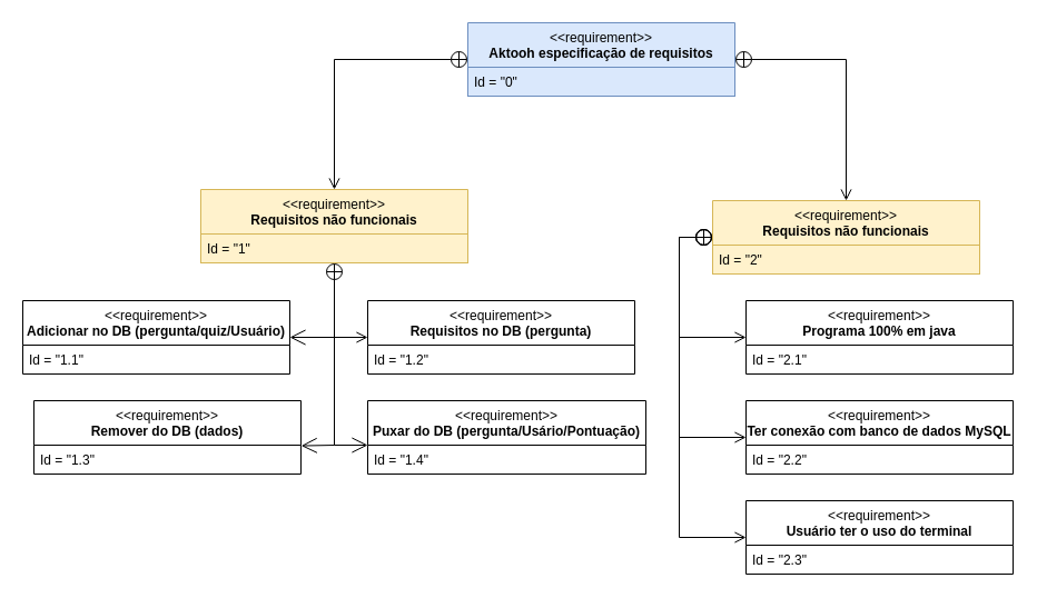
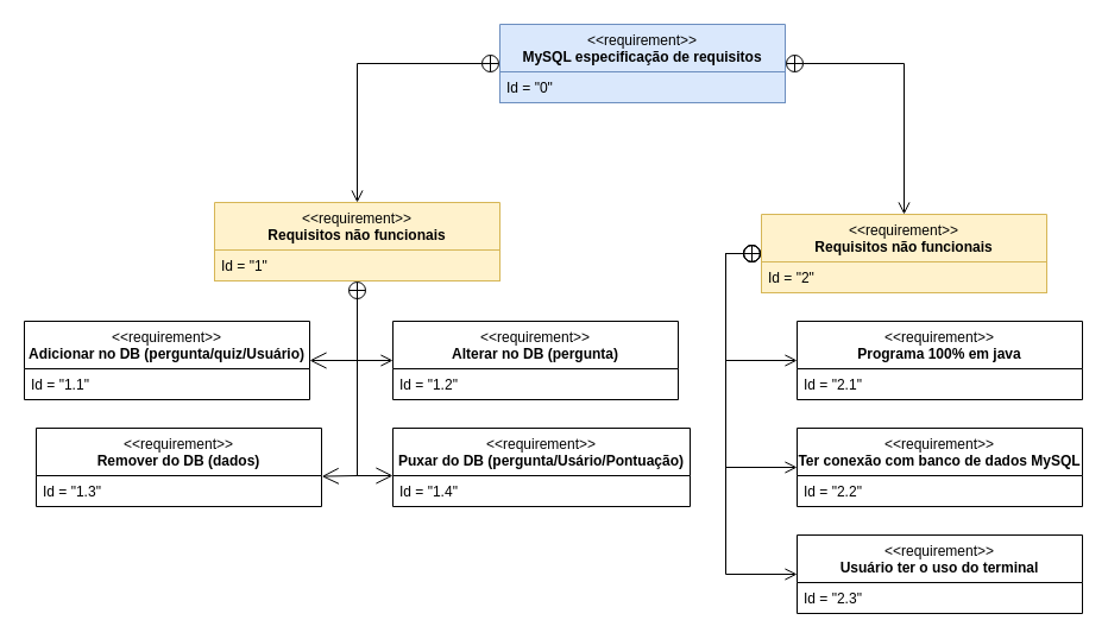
  <mxCell id="0" />
  <mxCell id="1" parent="0" />
- <mxCell id="2" value="&lt;div&gt;&lt;font face=&quot;Arial, sans-serif&quot;&gt;&lt;span style=&quot;font-weight: normal;&quot;&gt;&amp;lt;&amp;lt;requirement&amp;gt;&amp;gt;&lt;/span&gt;&lt;/font&gt;&lt;/div&gt;&lt;b&gt;&lt;span style=&quot;line-height: 115%; font-family: Arial, sans-serif;&quot;&gt;&lt;font style=&quot;font-size: 12px;&quot;&gt;Aktooh especificação de requisitos&lt;/font&gt;&lt;/span&gt;&lt;/b&gt;" style="swimlane;fontStyle=1;align=center;verticalAlign=top;childLayout=stackLayout;horizontal=1;startSize=40;horizontalStack=0;resizeParent=1;resizeParentMax=0;resizeLast=0;collapsible=1;marginBottom=0;whiteSpace=wrap;html=1;fillColor=#dae8fc;strokeColor=#6c8ebf;" vertex="1" parent="1"><mxGeometry x="420" y="20" width="240" height="66" as="geometry" /></mxCell>
+ <mxCell id="2" value="&lt;div&gt;&lt;font face=&quot;Arial, sans-serif&quot;&gt;&lt;span style=&quot;font-weight: normal;&quot;&gt;&amp;lt;&amp;lt;requirement&amp;gt;&amp;gt;&lt;/span&gt;&lt;/font&gt;&lt;/div&gt;&lt;b&gt;&lt;span style=&quot;line-height: 115%; font-family: Arial, sans-serif;&quot;&gt;&lt;font style=&quot;font-size: 12px;&quot;&gt;MySQL especificação de requisitos&lt;/font&gt;&lt;/span&gt;&lt;/b&gt;" style="swimlane;fontStyle=1;align=center;verticalAlign=top;childLayout=stackLayout;horizontal=1;startSize=40;horizontalStack=0;resizeParent=1;resizeParentMax=0;resizeLast=0;collapsible=1;marginBottom=0;whiteSpace=wrap;html=1;fillColor=#dae8fc;strokeColor=#6c8ebf;" vertex="1" parent="1"><mxGeometry x="420" y="20" width="240" height="66" as="geometry" /></mxCell>
  <mxCell id="3" value="Id = &quot;0&quot;" style="text;strokeColor=#6c8ebf;fillColor=#dae8fc;align=left;verticalAlign=top;spacingLeft=4;spacingRight=4;overflow=hidden;rotatable=0;points=[[0,0.5],[1,0.5]];portConstraint=eastwest;whiteSpace=wrap;html=1;" vertex="1" parent="2"><mxGeometry y="40" width="240" height="26" as="geometry" /></mxCell>
  <mxCell id="4" value="" style="endArrow=open;startArrow=circlePlus;endFill=0;startFill=0;endSize=8;html=1;rounded=0;exitX=1;exitY=0.5;exitDx=0;exitDy=0;entryX=0.5;entryY=0;entryDx=0;entryDy=0;" edge="1" parent="1" source="2" target="5"><mxGeometry width="160" relative="1" as="geometry"><mxPoint x="560" y="220" as="sourcePoint" /><mxPoint x="760" y="180" as="targetPoint" /><Array as="points"><mxPoint x="760" y="53" /></Array></mxGeometry></mxCell>
  <mxCell id="5" value="&lt;div&gt;&lt;font face=&quot;Arial, sans-serif&quot;&gt;&lt;span style=&quot;font-weight: normal;&quot;&gt;&amp;lt;&amp;lt;requirement&amp;gt;&amp;gt;&lt;/span&gt;&lt;/font&gt;&lt;/div&gt;&lt;font face=&quot;Arial, sans-serif&quot;&gt;Requisitos não funcionais&lt;/font&gt;" style="swimlane;fontStyle=1;align=center;verticalAlign=top;childLayout=stackLayout;horizontal=1;startSize=40;horizontalStack=0;resizeParent=1;resizeParentMax=0;resizeLast=0;collapsible=1;marginBottom=0;whiteSpace=wrap;html=1;fillColor=#fff2cc;strokeColor=#d6b656;" vertex="1" parent="1"><mxGeometry x="640" y="180" width="240" height="66" as="geometry" /></mxCell>
  <mxCell id="6" value="Id = &quot;2&quot;" style="text;fillColor=#fff2cc;align=left;verticalAlign=top;spacingLeft=4;spacingRight=4;overflow=hidden;rotatable=0;points=[[0,0.5],[1,0.5]];portConstraint=eastwest;whiteSpace=wrap;html=1;strokeColor=#d6b656;" vertex="1" parent="5"><mxGeometry y="40" width="240" height="26" as="geometry" /></mxCell>
  <mxCell id="7" value="" style="endArrow=open;startArrow=circlePlus;endFill=0;startFill=0;endSize=8;html=1;rounded=0;exitX=0;exitY=0.5;exitDx=0;exitDy=0;entryX=0;entryY=0.5;entryDx=0;entryDy=0;" edge="1" parent="1" source="5" target="8"><mxGeometry width="160" relative="1" as="geometry"><mxPoint x="470" y="230" as="sourcePoint" /><mxPoint x="520" y="357" as="targetPoint" /><Array as="points"><mxPoint x="610" y="213" /><mxPoint x="610" y="303" /></Array></mxGeometry></mxCell>
  <mxCell id="8" value="&lt;div&gt;&lt;font face=&quot;Arial, sans-serif&quot;&gt;&lt;span style=&quot;font-weight: normal;&quot;&gt;&amp;lt;&amp;lt;requirement&amp;gt;&amp;gt;&lt;/span&gt;&lt;/font&gt;&lt;/div&gt;&lt;font face=&quot;Arial, sans-serif&quot;&gt;Programa 100% em java&lt;/font&gt;" style="swimlane;fontStyle=1;align=center;verticalAlign=top;childLayout=stackLayout;horizontal=1;startSize=40;horizontalStack=0;resizeParent=1;resizeParentMax=0;resizeLast=0;collapsible=1;marginBottom=0;whiteSpace=wrap;html=1;" vertex="1" parent="1"><mxGeometry x="670" y="270" width="240" height="66" as="geometry" /></mxCell>
  <mxCell id="9" value="Id = &quot;2.1&quot;" style="text;align=left;verticalAlign=top;spacingLeft=4;spacingRight=4;overflow=hidden;rotatable=0;points=[[0,0.5],[1,0.5]];portConstraint=eastwest;whiteSpace=wrap;html=1;" vertex="1" parent="8"><mxGeometry y="40" width="240" height="26" as="geometry" /></mxCell>
  <mxCell id="10" value="&lt;div&gt;&lt;font face=&quot;Arial, sans-serif&quot;&gt;&lt;span style=&quot;font-weight: normal;&quot;&gt;&amp;lt;&amp;lt;requirement&amp;gt;&amp;gt;&lt;/span&gt;&lt;/font&gt;&lt;/div&gt;&lt;font face=&quot;Arial, sans-serif&quot;&gt;Ter conexão com banco de dados MySQL&lt;/font&gt;" style="swimlane;fontStyle=1;align=center;verticalAlign=top;childLayout=stackLayout;horizontal=1;startSize=40;horizontalStack=0;resizeParent=1;resizeParentMax=0;resizeLast=0;collapsible=1;marginBottom=0;whiteSpace=wrap;html=1;" vertex="1" parent="1"><mxGeometry x="670" y="360" width="240" height="66" as="geometry" /></mxCell>
  <mxCell id="11" value="Id = &quot;2.2&quot;" style="text;align=left;verticalAlign=top;spacingLeft=4;spacingRight=4;overflow=hidden;rotatable=0;points=[[0,0.5],[1,0.5]];portConstraint=eastwest;whiteSpace=wrap;html=1;" vertex="1" parent="10"><mxGeometry y="40" width="240" height="26" as="geometry" /></mxCell>
  <mxCell id="12" value="" style="endArrow=open;startArrow=circlePlus;endFill=0;startFill=0;endSize=8;html=1;rounded=0;entryX=0;entryY=0.5;entryDx=0;entryDy=0;exitX=0;exitY=0.5;exitDx=0;exitDy=0;" edge="1" parent="1" source="5" target="10"><mxGeometry width="160" relative="1" as="geometry"><mxPoint x="590" y="210" as="sourcePoint" /><mxPoint x="610" y="370" as="targetPoint" /><Array as="points"><mxPoint x="610" y="213" /><mxPoint x="610" y="290" /><mxPoint x="610" y="393" /></Array></mxGeometry></mxCell>
  <mxCell id="13" value="" style="endArrow=open;startArrow=circlePlus;endFill=0;startFill=0;endSize=8;html=1;rounded=0;exitX=0;exitY=0.5;exitDx=0;exitDy=0;entryX=0.5;entryY=0;entryDx=0;entryDy=0;" edge="1" parent="1" target="14" source="2"><mxGeometry width="160" relative="1" as="geometry"><mxPoint x="350" y="53" as="sourcePoint" /><mxPoint x="400" y="180" as="targetPoint" /><Array as="points"><mxPoint x="300" y="53" /></Array></mxGeometry></mxCell>
  <mxCell id="14" value="&lt;div&gt;&lt;font face=&quot;Arial, sans-serif&quot;&gt;&lt;span style=&quot;font-weight: normal;&quot;&gt;&amp;lt;&amp;lt;requirement&amp;gt;&amp;gt;&lt;/span&gt;&lt;/font&gt;&lt;/div&gt;&lt;font face=&quot;Arial, sans-serif&quot;&gt;Requisitos não funcionais&lt;/font&gt;" style="swimlane;fontStyle=1;align=center;verticalAlign=top;childLayout=stackLayout;horizontal=1;startSize=40;horizontalStack=0;resizeParent=1;resizeParentMax=0;resizeLast=0;collapsible=1;marginBottom=0;whiteSpace=wrap;html=1;fillColor=#fff2cc;strokeColor=#d6b656;" vertex="1" parent="1"><mxGeometry x="180" y="170" width="240" height="66" as="geometry" /></mxCell>
  <mxCell id="15" value="Id = &quot;1&quot;" style="text;fillColor=#fff2cc;align=left;verticalAlign=top;spacingLeft=4;spacingRight=4;overflow=hidden;rotatable=0;points=[[0,0.5],[1,0.5]];portConstraint=eastwest;whiteSpace=wrap;html=1;strokeColor=#d6b656;" vertex="1" parent="14"><mxGeometry y="40" width="240" height="26" as="geometry" /></mxCell>
  <mxCell id="16" value="&lt;div&gt;&lt;font face=&quot;Arial, sans-serif&quot;&gt;&lt;span style=&quot;font-weight: normal;&quot;&gt;&amp;lt;&amp;lt;requirement&amp;gt;&amp;gt;&lt;/span&gt;&lt;/font&gt;&lt;/div&gt;&lt;font face=&quot;Arial, sans-serif&quot;&gt;Adicionar no DB (pergunta/quiz/Usuário)&lt;/font&gt;" style="swimlane;fontStyle=1;align=center;verticalAlign=top;childLayout=stackLayout;horizontal=1;startSize=40;horizontalStack=0;resizeParent=1;resizeParentMax=0;resizeLast=0;collapsible=1;marginBottom=0;whiteSpace=wrap;html=1;" vertex="1" parent="1"><mxGeometry x="20" y="270" width="240" height="66" as="geometry" /></mxCell>
  <mxCell id="17" value="Id = &quot;1.1&quot;" style="text;align=left;verticalAlign=top;spacingLeft=4;spacingRight=4;overflow=hidden;rotatable=0;points=[[0,0.5],[1,0.5]];portConstraint=eastwest;whiteSpace=wrap;html=1;" vertex="1" parent="16"><mxGeometry y="40" width="240" height="26" as="geometry" /></mxCell>
- <mxCell id="18" value="&lt;div&gt;&lt;font face=&quot;Arial, sans-serif&quot;&gt;&lt;span style=&quot;font-weight: normal;&quot;&gt;&amp;lt;&amp;lt;requirement&amp;gt;&amp;gt;&lt;/span&gt;&lt;/font&gt;&lt;/div&gt;&lt;font face=&quot;Arial, sans-serif&quot;&gt;Requisitos no DB (pergunta)&lt;/font&gt;" style="swimlane;fontStyle=1;align=center;verticalAlign=top;childLayout=stackLayout;horizontal=1;startSize=40;horizontalStack=0;resizeParent=1;resizeParentMax=0;resizeLast=0;collapsible=1;marginBottom=0;whiteSpace=wrap;html=1;" vertex="1" parent="1"><mxGeometry x="330" y="270" width="240" height="66" as="geometry" /></mxCell>
+ <mxCell id="18" value="&lt;div&gt;&lt;font face=&quot;Arial, sans-serif&quot;&gt;&lt;span style=&quot;font-weight: normal;&quot;&gt;&amp;lt;&amp;lt;requirement&amp;gt;&amp;gt;&lt;/span&gt;&lt;/font&gt;&lt;/div&gt;&lt;font face=&quot;Arial, sans-serif&quot;&gt;Alterar no DB (pergunta)&lt;/font&gt;" style="swimlane;fontStyle=1;align=center;verticalAlign=top;childLayout=stackLayout;horizontal=1;startSize=40;horizontalStack=0;resizeParent=1;resizeParentMax=0;resizeLast=0;collapsible=1;marginBottom=0;whiteSpace=wrap;html=1;" vertex="1" parent="1"><mxGeometry x="330" y="270" width="240" height="66" as="geometry" /></mxCell>
  <mxCell id="19" value="Id = &quot;1.2&quot;" style="text;align=left;verticalAlign=top;spacingLeft=4;spacingRight=4;overflow=hidden;rotatable=0;points=[[0,0.5],[1,0.5]];portConstraint=eastwest;whiteSpace=wrap;html=1;" vertex="1" parent="18"><mxGeometry y="40" width="240" height="26" as="geometry" /></mxCell>
  <mxCell id="20" value="&lt;div&gt;&lt;font face=&quot;Arial, sans-serif&quot;&gt;&lt;span style=&quot;font-weight: normal;&quot;&gt;&amp;lt;&amp;lt;requirement&amp;gt;&amp;gt;&lt;/span&gt;&lt;/font&gt;&lt;/div&gt;&lt;font face=&quot;Arial, sans-serif&quot;&gt;Remover do DB (dados)&lt;/font&gt;" style="swimlane;fontStyle=1;align=center;verticalAlign=top;childLayout=stackLayout;horizontal=1;startSize=40;horizontalStack=0;resizeParent=1;resizeParentMax=0;resizeLast=0;collapsible=1;marginBottom=0;whiteSpace=wrap;html=1;" vertex="1" parent="1"><mxGeometry x="30" y="360" width="240" height="66" as="geometry" /></mxCell>
  <mxCell id="21" value="Id = &quot;1.3&quot;" style="text;align=left;verticalAlign=top;spacingLeft=4;spacingRight=4;overflow=hidden;rotatable=0;points=[[0,0.5],[1,0.5]];portConstraint=eastwest;whiteSpace=wrap;html=1;" vertex="1" parent="20"><mxGeometry y="40" width="240" height="26" as="geometry" /></mxCell>
  <mxCell id="22" value="&lt;div&gt;&lt;font face=&quot;Arial, sans-serif&quot;&gt;&lt;span style=&quot;font-weight: normal;&quot;&gt;&amp;lt;&amp;lt;requirement&amp;gt;&amp;gt;&lt;/span&gt;&lt;/font&gt;&lt;/div&gt;&lt;font face=&quot;Arial, sans-serif&quot;&gt;Puxar do DB (pergunta/Usário/Pontuação)&lt;/font&gt;" style="swimlane;fontStyle=1;align=center;verticalAlign=top;childLayout=stackLayout;horizontal=1;startSize=40;horizontalStack=0;resizeParent=1;resizeParentMax=0;resizeLast=0;collapsible=1;marginBottom=0;whiteSpace=wrap;html=1;" vertex="1" parent="1"><mxGeometry x="330" y="360" width="250" height="66" as="geometry" /></mxCell>
  <mxCell id="23" value="Id = &quot;1.4&quot;" style="text;align=left;verticalAlign=top;spacingLeft=4;spacingRight=4;overflow=hidden;rotatable=0;points=[[0,0.5],[1,0.5]];portConstraint=eastwest;whiteSpace=wrap;html=1;" vertex="1" parent="22"><mxGeometry y="40" width="250" height="26" as="geometry" /></mxCell>
  <mxCell id="24" value="&lt;div&gt;&lt;font face=&quot;Arial, sans-serif&quot;&gt;&lt;span style=&quot;font-weight: normal;&quot;&gt;&amp;lt;&amp;lt;requirement&amp;gt;&amp;gt;&lt;/span&gt;&lt;/font&gt;&lt;/div&gt;&lt;font face=&quot;Arial, sans-serif&quot;&gt;Usuário ter o uso do terminal&lt;/font&gt;" style="swimlane;fontStyle=1;align=center;verticalAlign=top;childLayout=stackLayout;horizontal=1;startSize=40;horizontalStack=0;resizeParent=1;resizeParentMax=0;resizeLast=0;collapsible=1;marginBottom=0;whiteSpace=wrap;html=1;" vertex="1" parent="1"><mxGeometry x="670" y="450" width="240" height="66" as="geometry" /></mxCell>
  <mxCell id="25" value="Id = &quot;2.3&quot;" style="text;align=left;verticalAlign=top;spacingLeft=4;spacingRight=4;overflow=hidden;rotatable=0;points=[[0,0.5],[1,0.5]];portConstraint=eastwest;whiteSpace=wrap;html=1;" vertex="1" parent="24"><mxGeometry y="40" width="240" height="26" as="geometry" /></mxCell>
  <mxCell id="26" value="" style="endArrow=open;startArrow=circlePlus;endFill=0;startFill=0;endSize=8;html=1;rounded=0;entryX=0;entryY=0.5;entryDx=0;entryDy=0;exitX=0;exitY=0.5;exitDx=0;exitDy=0;" edge="1" parent="1" target="24"><mxGeometry width="160" relative="1" as="geometry"><mxPoint x="640" y="213" as="sourcePoint" /><mxPoint x="670" y="393" as="targetPoint" /><Array as="points"><mxPoint x="610" y="213" /><mxPoint x="610" y="290" /><mxPoint x="610" y="483" /></Array></mxGeometry></mxCell>
  <mxCell id="27" value="" style="endArrow=open;startArrow=circlePlus;endFill=0;startFill=0;endSize=8;html=1;rounded=0;entryX=0;entryY=0.5;entryDx=0;entryDy=0;exitX=0.5;exitY=1;exitDx=0;exitDy=0;" edge="1" parent="1" source="14" target="18"><mxGeometry width="160" relative="1" as="geometry"><mxPoint x="300" y="260" as="sourcePoint" /><mxPoint x="310" y="180" as="targetPoint" /><Array as="points"><mxPoint x="300" y="303" /></Array></mxGeometry></mxCell>
  <mxCell id="28" value="" style="endArrow=open;endFill=1;endSize=12;html=1;rounded=0;strokeColor=#000000;entryX=0;entryY=0;entryDx=0;entryDy=0;entryPerimeter=0;" edge="1" parent="1" target="23"><mxGeometry width="160" relative="1" as="geometry"><mxPoint x="300" y="300" as="sourcePoint" /><mxPoint x="430" y="335.77" as="targetPoint" /><Array as="points"><mxPoint x="300" y="400" /></Array></mxGeometry></mxCell>
  <mxCell id="29" value="" style="endArrow=open;endFill=1;endSize=12;html=1;rounded=0;strokeColor=#000000;entryX=1.001;entryY=0.022;entryDx=0;entryDy=0;entryPerimeter=0;" edge="1" parent="1" target="21"><mxGeometry width="160" relative="1" as="geometry"><mxPoint x="300" y="250" as="sourcePoint" /><mxPoint x="310" y="390" as="targetPoint" /><Array as="points"><mxPoint x="300" y="400" /></Array></mxGeometry></mxCell>
  <mxCell id="30" value="" style="endArrow=open;endFill=1;endSize=12;html=1;rounded=0;strokeColor=#000000;entryX=1;entryY=0.5;entryDx=0;entryDy=0;" edge="1" parent="1" target="16"><mxGeometry width="160" relative="1" as="geometry"><mxPoint x="300" y="250" as="sourcePoint" /><mxPoint x="270" y="401" as="targetPoint" /><Array as="points"><mxPoint x="300" y="303" /></Array></mxGeometry></mxCell>
